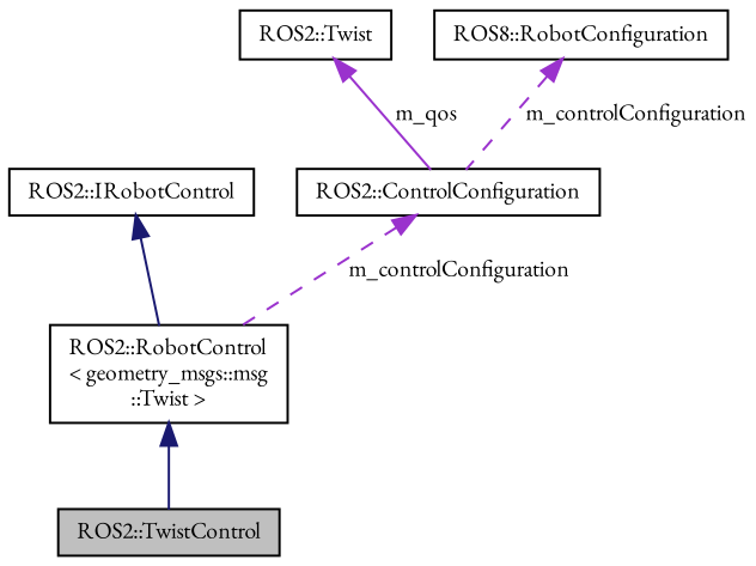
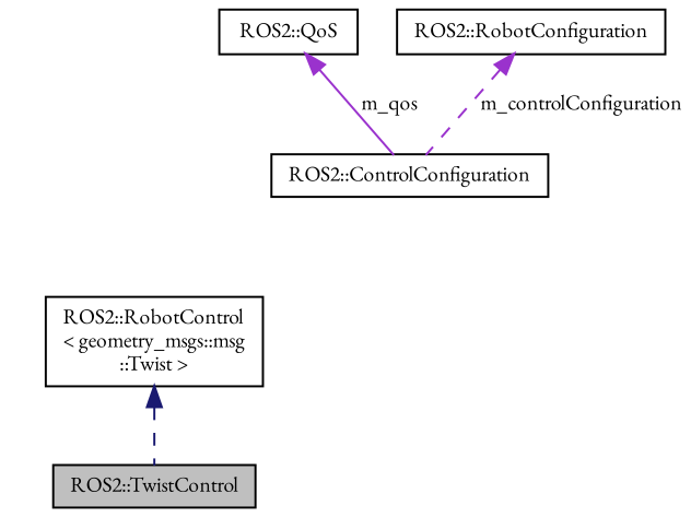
  digraph {
    fontname="EB Garamond"
    node [color=black fillcolor=white fontname="EB Garamond" fontsize=10 shape=record style=filled]
    edge [color=darkorchid3 dir=back fontname="EB Garamond" fontsize=10 labelfontname=Helvetica labelfontsize=10 style=solid]
    n1 [fillcolor=grey75 fontcolor=black height=0.2 label="ROS2::TwistControl" width=0.4]
    n2 [height=0.2 label="ROS2::RobotControl\l\< geometry_msgs::msg\l::Twist \>" width=0.4]
-   n3 [height=0.2 label="ROS2::IRobotControl" width=0.4]
    n4 [height=0.2 label="ROS2::ControlConfiguration" width=0.4]
-   n5 [height=0.2 label="ROS2::Twist" width=0.4]
-   n6 [height=0.2 label="ROS8::RobotConfiguration" width=0.4]
-   n2 -> n1 [color=midnightblue]
-   n3 -> n2 [color=midnightblue]
-   n4 -> n2 [label=" m_controlConfiguration" style=dashed]
+   n5 [height=0.2 label="ROS2::QoS" width=0.4]
+   n6 [height=0.2 label="ROS2::RobotConfiguration" width=0.4]
+   n2 -> n1 [color=midnightblue style=dashed]
    n5 -> n4 [label=" m_qos"]
    n6 -> n4 [label=" m_controlConfiguration" style=dashed]
  }
